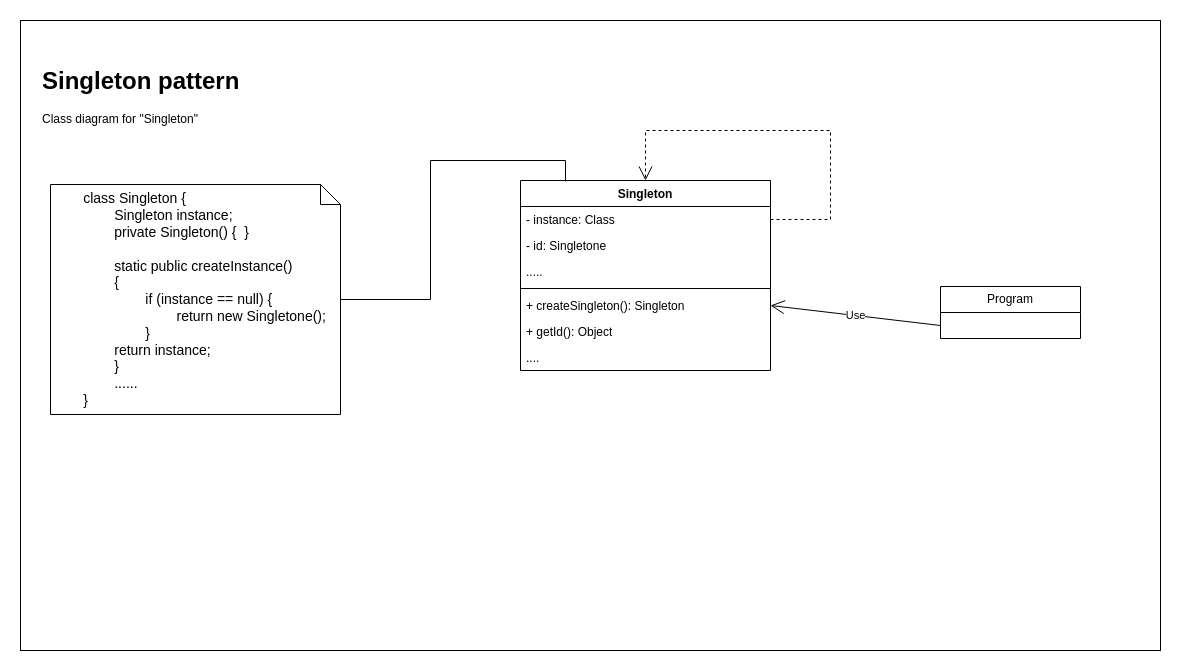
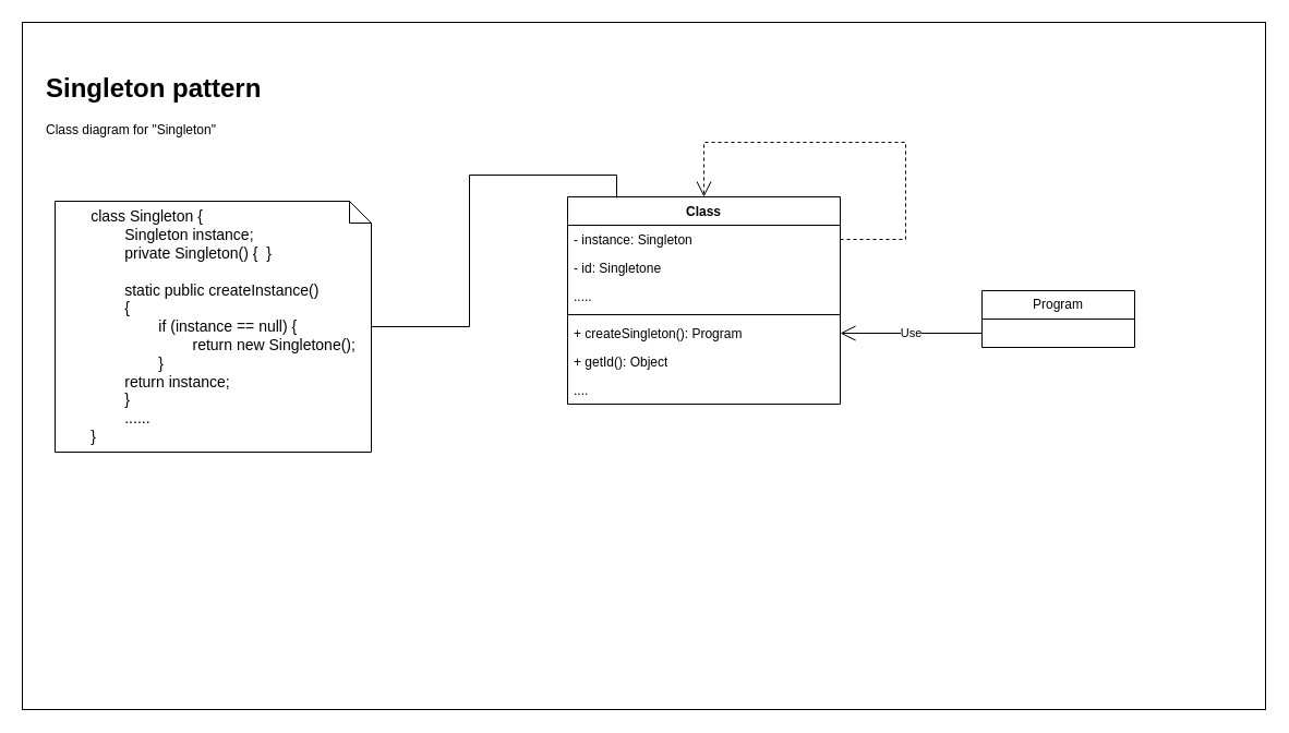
  <mxCell id="0" />
  <mxCell id="1" parent="0" />
  <mxCell id="2" value="" style="rounded=0;whiteSpace=wrap;html=1;" vertex="1" parent="1"><mxGeometry x="20" y="20" width="1140" height="630" as="geometry" /></mxCell>
  <mxCell id="3" value="&lt;h1 style=&quot;margin-top: 0px;&quot;&gt;Singleton pattern&lt;/h1&gt;&lt;div&gt;Class diagram for&amp;nbsp;&lt;span style=&quot;background-color: initial;&quot;&gt;&quot;Singleton&quot;&lt;/span&gt;&lt;/div&gt;" style="text;html=1;whiteSpace=wrap;overflow=hidden;rounded=0;" vertex="1" parent="1"><mxGeometry x="40" y="60" width="240" height="70" as="geometry" /></mxCell>
- <mxCell id="4" value="Singleton" style="swimlane;fontStyle=1;align=center;verticalAlign=top;childLayout=stackLayout;horizontal=1;startSize=26;horizontalStack=0;resizeParent=1;resizeParentMax=0;resizeLast=0;collapsible=1;marginBottom=0;whiteSpace=wrap;html=1;" vertex="1" parent="1"><mxGeometry x="520" y="180" width="250" height="190" as="geometry" /></mxCell>
- <mxCell id="5" value="- instance: Class" style="text;strokeColor=none;fillColor=none;align=left;verticalAlign=top;spacingLeft=4;spacingRight=4;overflow=hidden;rotatable=0;points=[[0,0.5],[1,0.5]];portConstraint=eastwest;whiteSpace=wrap;html=1;" vertex="1" parent="4"><mxGeometry y="26" width="250" height="26" as="geometry" /></mxCell>
+ <mxCell id="4" value="Class" style="swimlane;fontStyle=1;align=center;verticalAlign=top;childLayout=stackLayout;horizontal=1;startSize=26;horizontalStack=0;resizeParent=1;resizeParentMax=0;resizeLast=0;collapsible=1;marginBottom=0;whiteSpace=wrap;html=1;" vertex="1" parent="1"><mxGeometry x="520" y="180" width="250" height="190" as="geometry" /></mxCell>
+ <mxCell id="5" value="- instance: Singleton" style="text;strokeColor=none;fillColor=none;align=left;verticalAlign=top;spacingLeft=4;spacingRight=4;overflow=hidden;rotatable=0;points=[[0,0.5],[1,0.5]];portConstraint=eastwest;whiteSpace=wrap;html=1;" vertex="1" parent="4"><mxGeometry y="26" width="250" height="26" as="geometry" /></mxCell>
  <mxCell id="6" value="- id: Singletone" style="text;strokeColor=none;fillColor=none;align=left;verticalAlign=top;spacingLeft=4;spacingRight=4;overflow=hidden;rotatable=0;points=[[0,0.5],[1,0.5]];portConstraint=eastwest;whiteSpace=wrap;html=1;" vertex="1" parent="4"><mxGeometry y="52" width="250" height="26" as="geometry" /></mxCell>
  <mxCell id="7" value="....." style="text;strokeColor=none;fillColor=none;align=left;verticalAlign=top;spacingLeft=4;spacingRight=4;overflow=hidden;rotatable=0;points=[[0,0.5],[1,0.5]];portConstraint=eastwest;whiteSpace=wrap;html=1;" vertex="1" parent="4"><mxGeometry y="78" width="250" height="26" as="geometry" /></mxCell>
  <mxCell id="8" value="" style="line;strokeWidth=1;fillColor=none;align=left;verticalAlign=middle;spacingTop=-1;spacingLeft=3;spacingRight=3;rotatable=0;labelPosition=right;points=[];portConstraint=eastwest;strokeColor=inherit;" vertex="1" parent="4"><mxGeometry y="104" width="250" height="8" as="geometry" /></mxCell>
- <mxCell id="9" value="+ createSingleton(): Singleton" style="text;strokeColor=none;fillColor=none;align=left;verticalAlign=top;spacingLeft=4;spacingRight=4;overflow=hidden;rotatable=0;points=[[0,0.5],[1,0.5]];portConstraint=eastwest;whiteSpace=wrap;html=1;" vertex="1" parent="4"><mxGeometry y="112" width="250" height="26" as="geometry" /></mxCell>
+ <mxCell id="9" value="+ createSingleton(): Program" style="text;strokeColor=none;fillColor=none;align=left;verticalAlign=top;spacingLeft=4;spacingRight=4;overflow=hidden;rotatable=0;points=[[0,0.5],[1,0.5]];portConstraint=eastwest;whiteSpace=wrap;html=1;" vertex="1" parent="4"><mxGeometry y="112" width="250" height="26" as="geometry" /></mxCell>
  <mxCell id="10" value="+ getId(): Object" style="text;strokeColor=none;fillColor=none;align=left;verticalAlign=top;spacingLeft=4;spacingRight=4;overflow=hidden;rotatable=0;points=[[0,0.5],[1,0.5]];portConstraint=eastwest;whiteSpace=wrap;html=1;" vertex="1" parent="4"><mxGeometry y="138" width="250" height="26" as="geometry" /></mxCell>
  <mxCell id="11" value="" style="endArrow=open;endFill=1;endSize=12;html=1;rounded=0;exitX=1;exitY=0.5;exitDx=0;exitDy=0;entryX=0.5;entryY=0;entryDx=0;entryDy=0;dashed=1;" edge="1" parent="4" source="5" target="4"><mxGeometry width="160" relative="1" as="geometry"><mxPoint x="30" y="-20" as="sourcePoint" /><mxPoint x="190" y="-20" as="targetPoint" /><Array as="points"><mxPoint x="310" y="39" /><mxPoint x="310" y="-50" /><mxPoint x="125" y="-50" /></Array></mxGeometry></mxCell>
  <mxCell id="12" value="...." style="text;strokeColor=none;fillColor=none;align=left;verticalAlign=top;spacingLeft=4;spacingRight=4;overflow=hidden;rotatable=0;points=[[0,0.5],[1,0.5]];portConstraint=eastwest;whiteSpace=wrap;html=1;" vertex="1" parent="4"><mxGeometry y="164" width="250" height="26" as="geometry" /></mxCell>
- <mxCell id="13" value="Program" style="swimlane;fontStyle=0;childLayout=stackLayout;horizontal=1;startSize=26;fillColor=none;horizontalStack=0;resizeParent=1;resizeParentMax=0;resizeLast=0;collapsible=1;marginBottom=0;whiteSpace=wrap;html=1;" vertex="1" parent="1"><mxGeometry x="940" y="286" width="140" height="52" as="geometry" /></mxCell>
+ <mxCell id="13" value="Program" style="swimlane;fontStyle=0;childLayout=stackLayout;horizontal=1;startSize=26;fillColor=none;horizontalStack=0;resizeParent=1;resizeParentMax=0;resizeLast=0;collapsible=1;marginBottom=0;whiteSpace=wrap;html=1;" vertex="1" parent="1"><mxGeometry x="900" y="266" width="140" height="52" as="geometry" /></mxCell>
  <mxCell id="14" value="Use" style="endArrow=open;endSize=12;dashed=0;html=1;rounded=0;exitX=0;exitY=0.75;exitDx=0;exitDy=0;entryX=1;entryY=0.5;entryDx=0;entryDy=0;" edge="1" parent="1" source="13" target="9"><mxGeometry width="160" relative="1" as="geometry"><mxPoint x="540" y="250" as="sourcePoint" /><mxPoint x="700" y="250" as="targetPoint" /></mxGeometry></mxCell>
  <mxCell id="15" value="&lt;font style=&quot;font-size: 14px;&quot;&gt;&lt;span style=&quot;white-space: pre;&quot;&gt;&#09;&lt;/span&gt;class Singleton {&lt;/font&gt;&lt;div&gt;&lt;span style=&quot;font-size: 14px;&quot;&gt;&lt;span style=&quot;white-space: pre;&quot;&gt;&#09;&lt;/span&gt;&lt;span style=&quot;white-space: pre;&quot;&gt;&#09;&lt;/span&gt;Singleton instance;&lt;/span&gt;&lt;/div&gt;&lt;div&gt;&lt;span style=&quot;font-size: 14px;&quot;&gt;&lt;span style=&quot;white-space: pre;&quot;&gt;&#09;&lt;/span&gt;&lt;span style=&quot;white-space: pre;&quot;&gt;&#09;&lt;/span&gt;private Singleton() {&amp;nbsp; }&lt;/span&gt;&lt;/div&gt;&lt;div&gt;&lt;span style=&quot;font-size: 14px;&quot;&gt;&lt;span style=&quot;white-space: pre;&quot;&gt;&#09;&lt;/span&gt;&lt;span style=&quot;white-space: pre;&quot;&gt;&#09;&lt;/span&gt;&lt;br&gt;&lt;/span&gt;&lt;/div&gt;&lt;div&gt;&lt;div style=&quot;font-size: 14px;&quot;&gt;&lt;span style=&quot;white-space: pre;&quot;&gt;&#09;&lt;/span&gt;&lt;span style=&quot;white-space: pre;&quot;&gt;&#09;&lt;/span&gt;static public createInstance()&lt;br&gt;&lt;/div&gt;&lt;div style=&quot;font-size: 14px;&quot;&gt;&lt;span style=&quot;white-space: pre;&quot;&gt;&#09;&lt;/span&gt;&lt;span style=&quot;white-space: pre;&quot;&gt;&#09;&lt;/span&gt;{&lt;/div&gt;&lt;div style=&quot;font-size: 14px;&quot;&gt;&lt;span style=&quot;white-space: pre;&quot;&gt;&#09;&lt;/span&gt;&lt;span style=&quot;white-space: pre;&quot;&gt;&#09;&lt;/span&gt;&lt;span style=&quot;white-space: pre;&quot;&gt;&#09;&lt;/span&gt;if (instance == null) {&amp;nbsp;&lt;/div&gt;&lt;div style=&quot;font-size: 14px;&quot;&gt;&lt;span style=&quot;white-space: pre;&quot;&gt;&#09;&lt;/span&gt;&lt;span style=&quot;white-space: pre;&quot;&gt;&#09;&lt;/span&gt;&lt;span style=&quot;white-space: pre;&quot;&gt;&#09;&lt;/span&gt;&lt;span style=&quot;white-space: pre;&quot;&gt;&#09;&lt;/span&gt;return new Singletone();&lt;br&gt;&lt;/div&gt;&lt;div style=&quot;font-size: 14px;&quot;&gt;&lt;span style=&quot;white-space: pre;&quot;&gt;&#09;&lt;/span&gt;&lt;span style=&quot;white-space: pre;&quot;&gt;&#09;&lt;/span&gt;&lt;span style=&quot;white-space: pre;&quot;&gt;&#09;&lt;/span&gt;}&lt;/div&gt;&lt;div style=&quot;font-size: 14px;&quot;&gt;&lt;span style=&quot;white-space: pre;&quot;&gt;&#09;&lt;/span&gt;&lt;span style=&quot;white-space: pre;&quot;&gt;&#09;&lt;/span&gt;return instance;&lt;br&gt;&lt;/div&gt;&lt;div style=&quot;font-size: 14px;&quot;&gt;&lt;span style=&quot;white-space: pre;&quot;&gt;&#09;&lt;/span&gt;&lt;span style=&quot;white-space: pre;&quot;&gt;&#09;&lt;/span&gt;}&lt;br&gt;&lt;/div&gt;&lt;div style=&quot;font-size: 14px;&quot;&gt;&lt;span style=&quot;white-space: pre;&quot;&gt;&#09;&lt;/span&gt;&lt;span style=&quot;white-space: pre;&quot;&gt;&#09;&lt;/span&gt;......&lt;br&gt;&lt;/div&gt;&lt;div style=&quot;font-size: 14px;&quot;&gt;&lt;font style=&quot;font-size: 14px;&quot;&gt;&lt;span style=&quot;white-space: pre;&quot;&gt;&#09;&lt;/span&gt;}&lt;/font&gt;&lt;/div&gt;&lt;/div&gt;" style="shape=note;size=20;whiteSpace=wrap;html=1;align=left;" vertex="1" parent="1"><mxGeometry x="50" y="184" width="290" height="230" as="geometry" /></mxCell>
  <mxCell id="16" style="edgeStyle=orthogonalEdgeStyle;rounded=0;orthogonalLoop=1;jettySize=auto;html=1;entryX=0.18;entryY=0.005;entryDx=0;entryDy=0;entryPerimeter=0;endArrow=none;endFill=0;" edge="1" parent="1" source="15" target="4"><mxGeometry relative="1" as="geometry" /></mxCell>
